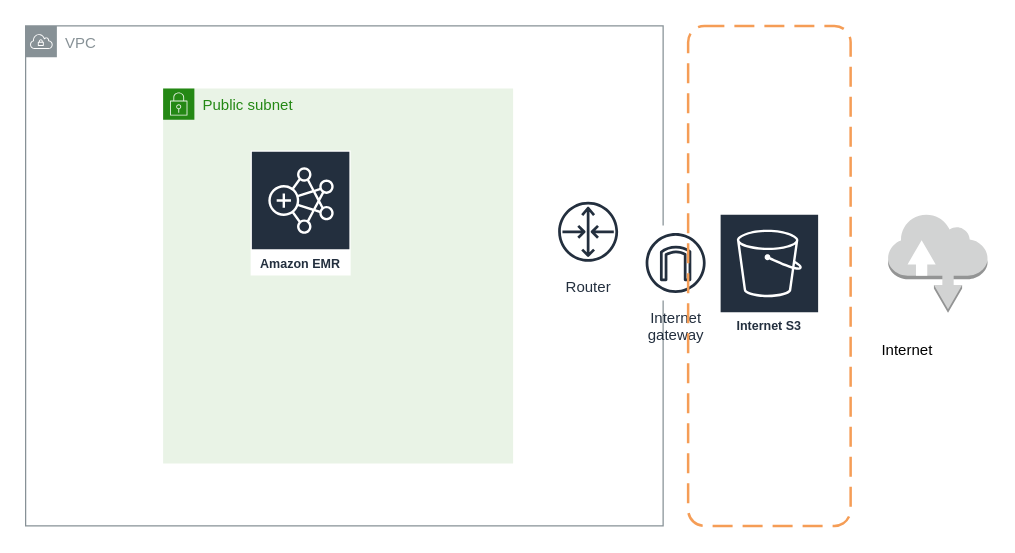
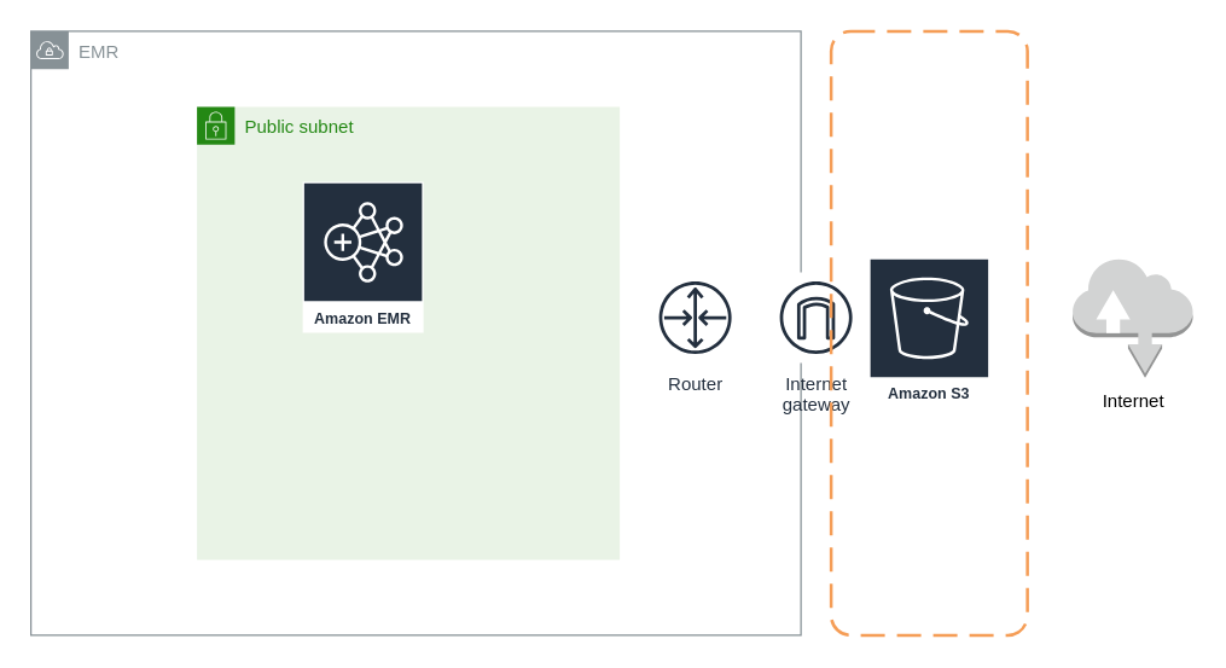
  <mxCell id="0" />
  <mxCell id="1" parent="0" />
- <mxCell id="2" value="VPC" style="sketch=0;outlineConnect=0;gradientColor=none;html=1;whiteSpace=wrap;fontSize=12;fontStyle=0;shape=mxgraph.aws4.group;grIcon=mxgraph.aws4.group_vpc;strokeColor=#879196;fillColor=none;verticalAlign=top;align=left;spacingLeft=30;fontColor=#879196;dashed=0;" vertex="1" parent="1"><mxGeometry x="20" y="20" width="510" height="400" as="geometry" /></mxCell>
+ <mxCell id="2" value="EMR" style="sketch=0;outlineConnect=0;gradientColor=none;html=1;whiteSpace=wrap;fontSize=12;fontStyle=0;shape=mxgraph.aws4.group;grIcon=mxgraph.aws4.group_vpc;strokeColor=#879196;fillColor=none;verticalAlign=top;align=left;spacingLeft=30;fontColor=#879196;dashed=0;" vertex="1" parent="1"><mxGeometry x="20" y="20" width="510" height="400" as="geometry" /></mxCell>
  <mxCell id="3" value="Internet&#10;gateway" style="sketch=0;outlineConnect=0;fontColor=#232F3E;gradientColor=none;strokeColor=#232F3E;fillColor=#ffffff;dashed=0;verticalLabelPosition=bottom;verticalAlign=top;align=center;html=1;fontSize=12;fontStyle=0;aspect=fixed;shape=mxgraph.aws4.resourceIcon;resIcon=mxgraph.aws4.internet_gateway;" vertex="1" parent="1"><mxGeometry x="510" y="179.75" width="60" height="60" as="geometry" /></mxCell>
  <mxCell id="4" value="" style="outlineConnect=0;dashed=0;verticalLabelPosition=bottom;verticalAlign=top;align=center;html=1;shape=mxgraph.aws3.internet;fillColor=#D2D3D3;gradientColor=none;" vertex="1" parent="1"><mxGeometry x="710" y="170" width="79.5" height="79.5" as="geometry" /></mxCell>
  <mxCell id="5" value="" style="rounded=1;arcSize=10;dashed=1;strokeColor=#F59D56;fillColor=none;gradientColor=none;dashPattern=8 4;strokeWidth=2;" vertex="1" parent="1"><mxGeometry x="550" y="20" width="130" height="400" as="geometry" /></mxCell>
- <mxCell id="6" value="Router" style="sketch=0;outlineConnect=0;fontColor=#232F3E;gradientColor=none;strokeColor=#232F3E;fillColor=#ffffff;dashed=0;verticalLabelPosition=bottom;verticalAlign=top;align=center;html=1;fontSize=12;fontStyle=0;aspect=fixed;shape=mxgraph.aws4.resourceIcon;resIcon=mxgraph.aws4.router;" vertex="1" parent="1"><mxGeometry x="440" y="154.75" width="60" height="60" as="geometry" /></mxCell>
- <mxCell id="7" value="Internet S3" style="sketch=0;outlineConnect=0;fontColor=#232F3E;gradientColor=none;strokeColor=#ffffff;fillColor=#232F3E;dashed=0;verticalLabelPosition=middle;verticalAlign=bottom;align=center;html=1;whiteSpace=wrap;fontSize=10;fontStyle=1;spacing=3;shape=mxgraph.aws4.productIcon;prIcon=mxgraph.aws4.s3;" vertex="1" parent="1"><mxGeometry x="575" y="170" width="80" height="100" as="geometry" /></mxCell>
+ <mxCell id="6" value="Router" style="sketch=0;outlineConnect=0;fontColor=#232F3E;gradientColor=none;strokeColor=#232F3E;fillColor=#ffffff;dashed=0;verticalLabelPosition=bottom;verticalAlign=top;align=center;html=1;fontSize=12;fontStyle=0;aspect=fixed;shape=mxgraph.aws4.resourceIcon;resIcon=mxgraph.aws4.router;" vertex="1" parent="1"><mxGeometry x="430" y="179.75" width="60" height="60" as="geometry" /></mxCell>
+ <mxCell id="7" value="Amazon S3" style="sketch=0;outlineConnect=0;fontColor=#232F3E;gradientColor=none;strokeColor=#ffffff;fillColor=#232F3E;dashed=0;verticalLabelPosition=middle;verticalAlign=bottom;align=center;html=1;whiteSpace=wrap;fontSize=10;fontStyle=1;spacing=3;shape=mxgraph.aws4.productIcon;prIcon=mxgraph.aws4.s3;" vertex="1" parent="1"><mxGeometry x="575" y="170" width="80" height="100" as="geometry" /></mxCell>
  <mxCell id="8" value="Public subnet" style="points=[[0,0],[0.25,0],[0.5,0],[0.75,0],[1,0],[1,0.25],[1,0.5],[1,0.75],[1,1],[0.75,1],[0.5,1],[0.25,1],[0,1],[0,0.75],[0,0.5],[0,0.25]];outlineConnect=0;gradientColor=none;html=1;whiteSpace=wrap;fontSize=12;fontStyle=0;container=1;pointerEvents=0;collapsible=0;recursiveResize=0;shape=mxgraph.aws4.group;grIcon=mxgraph.aws4.group_security_group;grStroke=0;strokeColor=#248814;fillColor=#E9F3E6;verticalAlign=top;align=left;spacingLeft=30;fontColor=#248814;dashed=0;" vertex="1" parent="1"><mxGeometry x="130" y="70" width="280" height="300" as="geometry" /></mxCell>
  <mxCell id="9" value="Amazon EMR" style="sketch=0;outlineConnect=0;fontColor=#232F3E;gradientColor=none;strokeColor=#ffffff;fillColor=#232F3E;dashed=0;verticalLabelPosition=middle;verticalAlign=bottom;align=center;html=1;whiteSpace=wrap;fontSize=10;fontStyle=1;spacing=3;shape=mxgraph.aws4.productIcon;prIcon=mxgraph.aws4.emr;" vertex="1" parent="8"><mxGeometry x="70" y="49.75" width="80" height="100" as="geometry" /></mxCell>
- <mxCell id="10" value="Internet" style="text;html=1;align=center;verticalAlign=middle;resizable=0;points=[];autosize=1;strokeColor=none;fillColor=none;" vertex="1" parent="1"><mxGeometry x="694.75" y="264.5" width="60" height="30" as="geometry" /></mxCell>
+ <mxCell id="10" value="Internet" style="text;html=1;align=center;verticalAlign=middle;resizable=0;points=[];autosize=1;strokeColor=none;fillColor=none;" vertex="1" parent="1"><mxGeometry x="719.75" y="249.5" width="60" height="30" as="geometry" /></mxCell>
